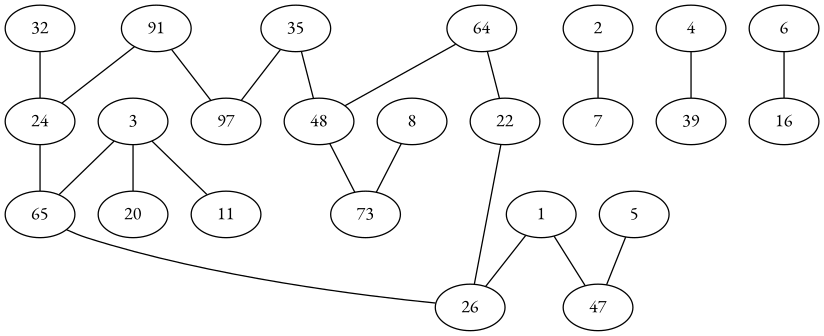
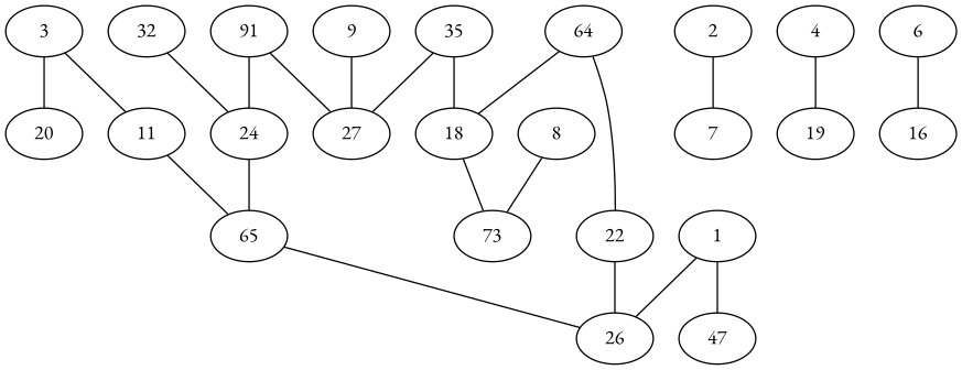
  graph {
    fontname="EB Garamond"
    node [fontname="EB Garamond"]
    edge [fontname="EB Garamond"]
    1
    26
    n3 [label=47]
    2
    7
    3
    11
    20
    n9 [label=65]
    4
-   19 [label=39]
-   5
+   19
    6
    16
    n15 [label=73]
    8
-   27 [label=97]
+   9
+   27
    n19 [label=32]
    24
    n21 [label=64]
    22
-   18 [label=48]
+   18
    n24 [label=35]
    n25 [label=91]
    1 -- 26
    1 -- n3
    2 -- 7
    3 -- 11
    3 -- 20
-   3 -- n9
+   11 -- n9
    n9 -- 26
    4 -- 19
-   5 -- n3
    6 -- 16
    8 -- n15
+   9 -- 27
    n19 -- 24
    24 -- n9
    n21 -- 22
    n21 -- 18
    22 -- 26
    18 -- n15
    n24 -- 27
    n24 -- 18
    n25 -- 27
    n25 -- 24
  }
